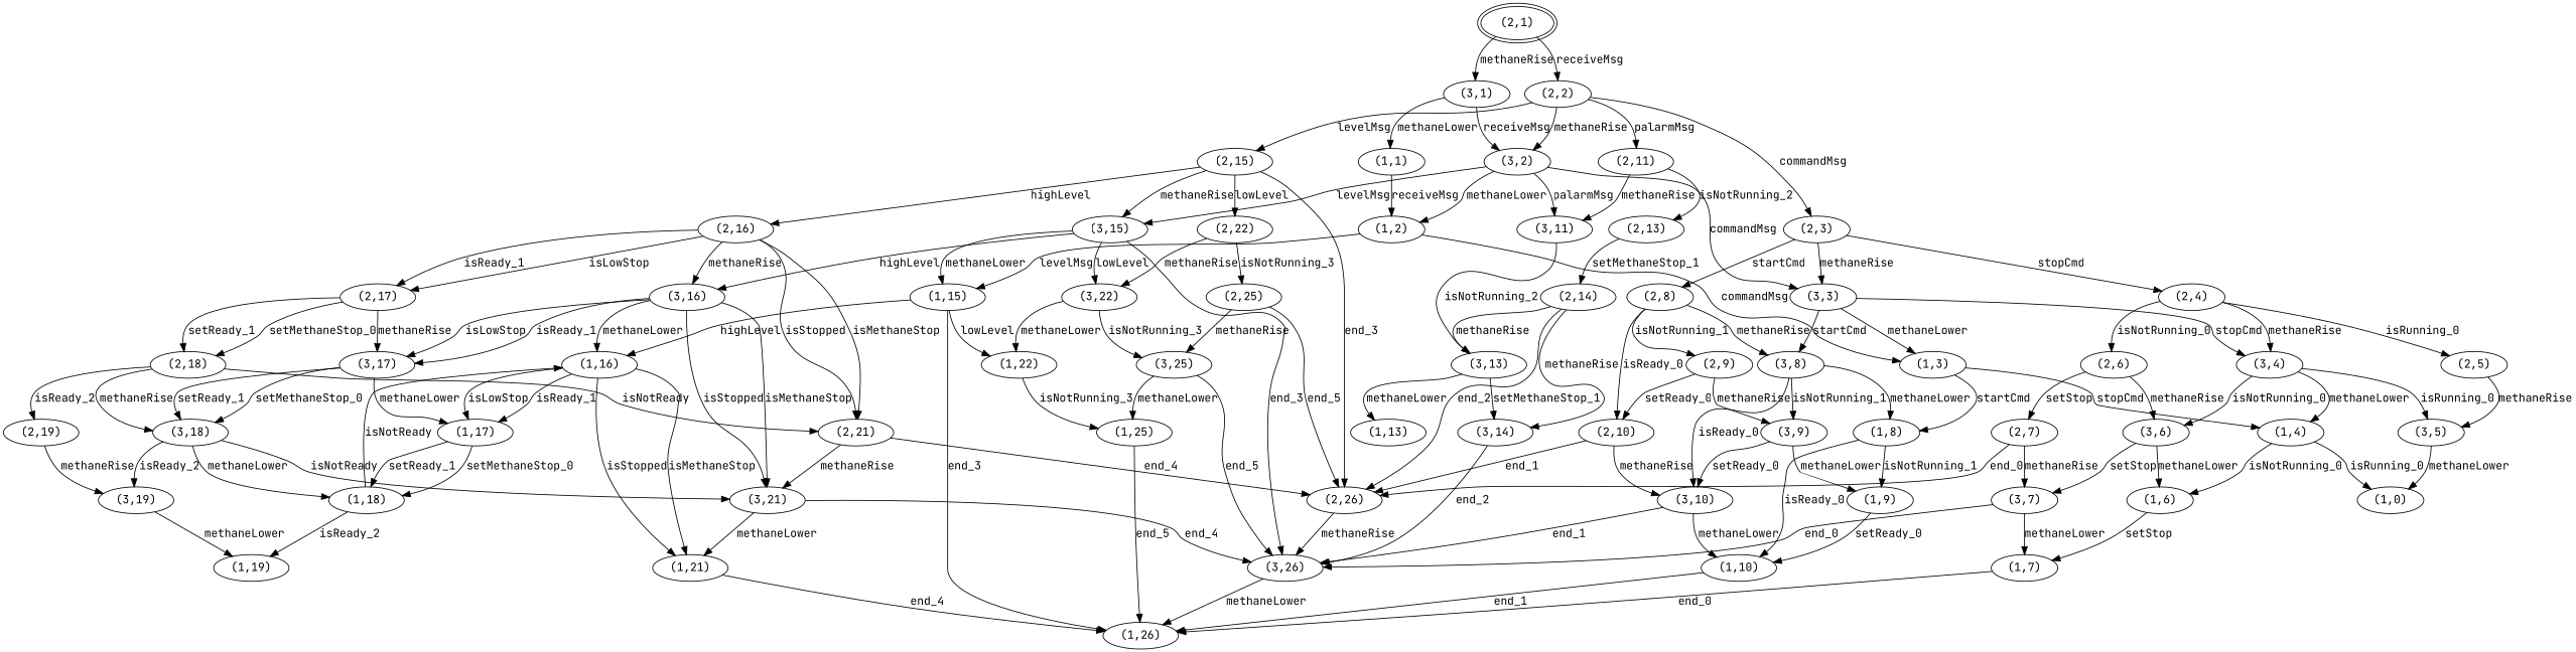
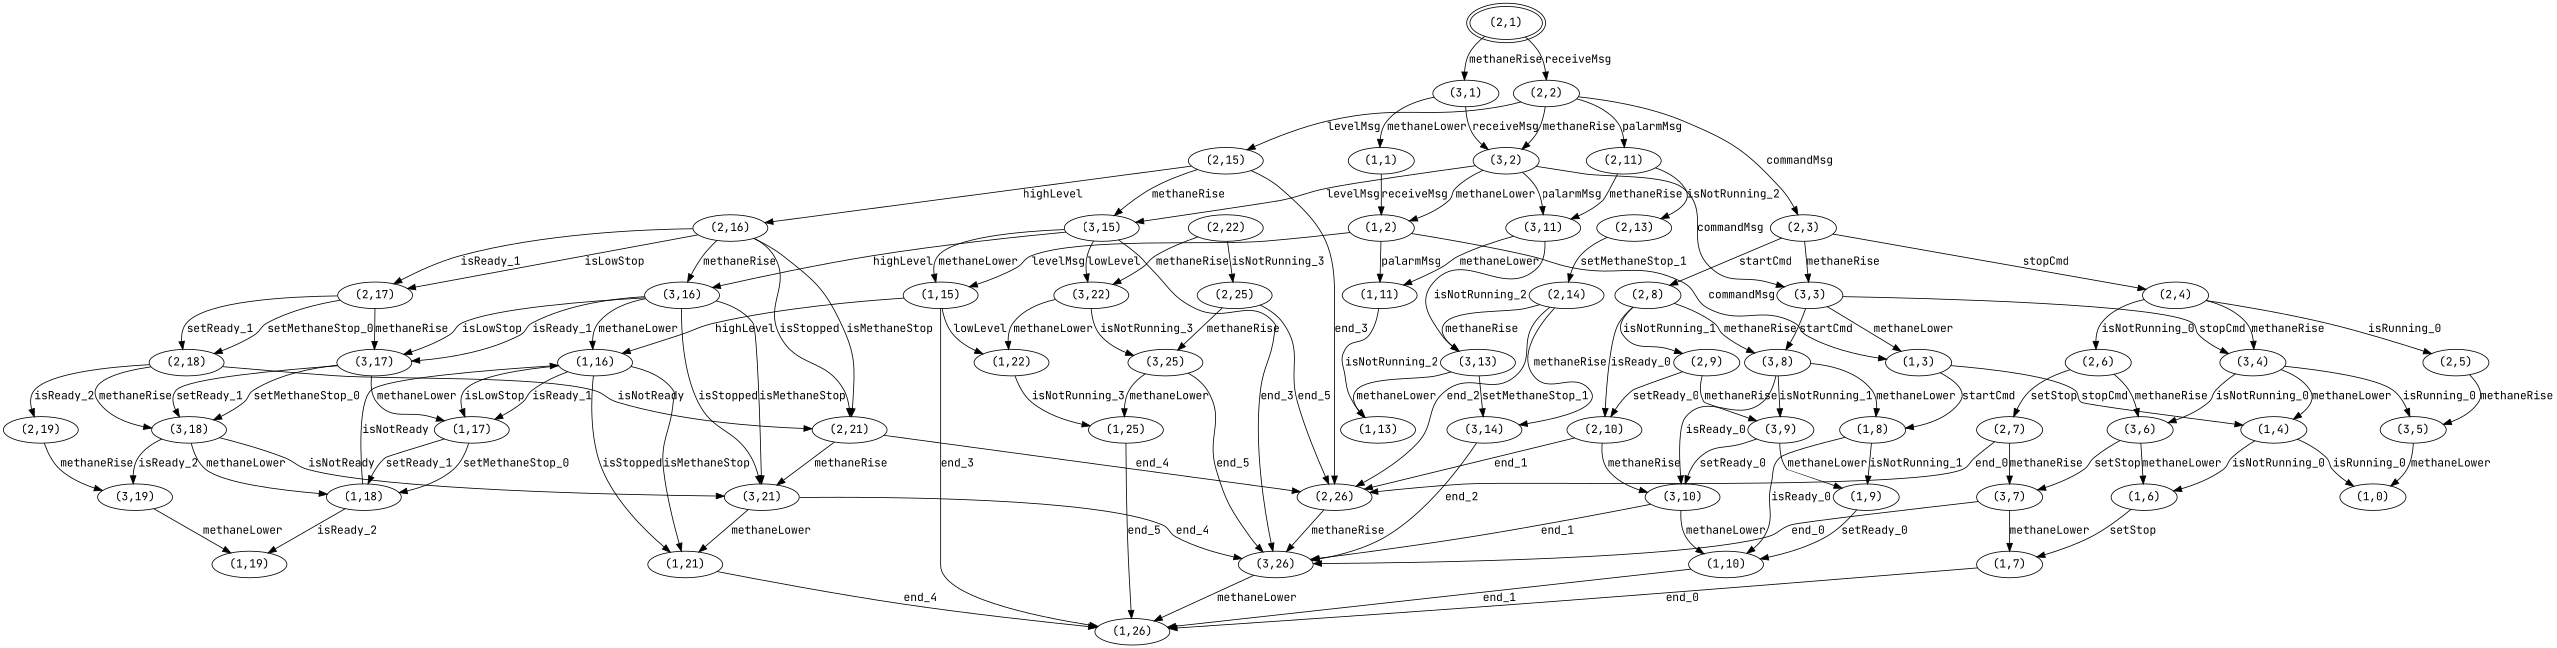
  digraph {
    fontname="JetBrains Mono"
    mclimit=10.0
    nodesep=0.05
    node [fontname="JetBrains Mono"]
    edge [fontname="JetBrains Mono"]
    n1 [height=0.25 label="(2,1)" peripheries=2 width=0.25]
    n2 [height=0.25 label="(3,1)" width=0.25]
    n3 [height=0.25 label="(2,2)" width=0.25]
    n4 [height=0.25 label="(1,1)" width=0.25]
    n5 [height=0.25 label="(3,2)" width=0.25]
    n6 [height=0.25 label="(2,15)" width=0.25]
    n7 [height=0.25 label="(2,11)" width=0.25]
    n8 [height=0.25 label="(2,3)" width=0.25]
    n9 [height=0.25 label="(1,2)" width=0.25]
    n10 [height=0.25 label="(3,15)" width=0.25]
    n11 [height=0.25 label="(3,11)" width=0.25]
    n12 [height=0.25 label="(3,3)" width=0.25]
    n13 [height=0.25 label="(2,22)" width=0.25]
    n14 [height=0.25 label="(2,16)" width=0.25]
    n15 [height=0.25 label="(2,26)" width=0.25]
    n16 [height=0.25 label="(2,13)" width=0.25]
    n17 [height=0.25 label="(2,8)" width=0.25]
    n18 [height=0.25 label="(2,4)" width=0.25]
    n19 [height=0.25 label="(1,15)" width=0.25]
+   n20 [height=0.25 label="(1,11)" width=0.25]
    n21 [height=0.25 label="(1,3)" width=0.25]
    n22 [height=0.25 label="(3,22)" width=0.25]
    n23 [height=0.25 label="(3,16)" width=0.25]
    n24 [height=0.25 label="(3,26)" width=0.25]
    n25 [height=0.25 label="(3,13)" width=0.25]
    n26 [height=0.25 label="(3,8)" width=0.25]
    n27 [height=0.25 label="(3,4)" width=0.25]
    n28 [height=0.25 label="(2,25)" width=0.25]
    n29 [height=0.25 label="(2,21)" width=0.25]
    n30 [height=0.25 label="(2,17)" width=0.25]
    n31 [height=0.25 label="(2,14)" width=0.25]
    n32 [height=0.25 label="(2,10)" width=0.25]
    n33 [height=0.25 label="(2,9)" width=0.25]
    n34 [height=0.25 label="(2,6)" width=0.25]
    n35 [height=0.25 label="(2,5)" width=0.25]
    n36 [height=0.25 label="(1,22)" width=0.25]
    n37 [height=0.25 label="(1,16)" width=0.25]
    n38 [height=0.25 label="(1,26)" width=0.25]
    n39 [height=0.25 label="(1,13)" width=0.25]
    n40 [height=0.25 label="(1,8)" width=0.25]
    n41 [height=0.25 label="(1,4)" width=0.25]
    n42 [height=0.25 label="(3,25)" width=0.25]
    n43 [height=0.25 label="(3,21)" width=0.25]
    n44 [height=0.25 label="(3,17)" width=0.25]
    n45 [height=0.25 label="(3,14)" width=0.25]
    n46 [height=0.25 label="(3,10)" width=0.25]
    n47 [height=0.25 label="(3,9)" width=0.25]
    n48 [height=0.25 label="(3,6)" width=0.25]
    n49 [height=0.25 label="(3,5)" width=0.25]
    n50 [height=0.25 label="(2,18)" width=0.25]
    n51 [height=0.25 label="(2,7)" width=0.25]
    n52 [height=0.25 label="(1,25)" width=0.25]
    n53 [height=0.25 label="(1,21)" width=0.25]
    n54 [height=0.25 label="(1,17)" width=0.25]
    n55 [height=0.25 label="(1,10)" width=0.25]
    n56 [height=0.25 label="(1,9)" width=0.25]
    n57 [height=0.25 label="(1,6)" width=0.25]
    n58 [height=0.25 label="(1,0)" width=0.25]
    n59 [height=0.25 label="(3,18)" width=0.25]
    n60 [height=0.25 label="(3,7)" width=0.25]
    n61 [height=0.25 label="(2,19)" width=0.25]
    n62 [height=0.25 label="(1,18)" width=0.25]
    n63 [height=0.25 label="(1,7)" width=0.25]
    n64 [height=0.25 label="(3,19)" width=0.25]
    n65 [height=0.25 label="(1,19)" width=0.25]
    n1 -> n2 [label=methaneRise]
    n1 -> n3 [label=receiveMsg]
    n2 -> n4 [label=methaneLower]
    n2 -> n5 [label=receiveMsg]
    n3 -> n5 [label=methaneRise]
    n3 -> n6 [label=levelMsg]
    n3 -> n7 [label=palarmMsg]
    n3 -> n8 [label=commandMsg]
    n4 -> n9 [label=receiveMsg]
    n5 -> n9 [label=methaneLower]
    n5 -> n10 [label=levelMsg]
    n5 -> n11 [label=palarmMsg]
    n5 -> n12 [label=commandMsg]
    n6 -> n10 [label=methaneRise]
-   n6 -> n13 [label=lowLevel]
    n6 -> n14 [label=highLevel]
    n6 -> n15 [label=end_3]
    n7 -> n11 [label=methaneRise]
    n7 -> n16 [label=isNotRunning_2]
    n8 -> n12 [label=methaneRise]
    n8 -> n17 [label=startCmd]
    n8 -> n18 [label=stopCmd]
    n9 -> n19 [label=levelMsg]
+   n9 -> n20 [label=palarmMsg]
    n9 -> n21 [label=commandMsg]
    n10 -> n19 [label=methaneLower]
    n10 -> n22 [label=lowLevel]
    n10 -> n23 [label=highLevel]
    n10 -> n24 [label=end_3]
+   n11 -> n20 [label=methaneLower]
    n11 -> n25 [label=isNotRunning_2]
    n12 -> n21 [label=methaneLower]
    n12 -> n26 [label=startCmd]
    n12 -> n27 [label=stopCmd]
    n13 -> n22 [label=methaneRise]
    n13 -> n28 [label=isNotRunning_3]
    n14 -> n23 [label=methaneRise]
    n14 -> n29 [label=isMethaneStop]
    n14 -> n29 [label=isStopped]
    n14 -> n30 [label=isLowStop]
    n14 -> n30 [label=isReady_1]
    n15 -> n24 [label=methaneRise]
    n16 -> n31 [label=setMethaneStop_1]
    n17 -> n26 [label=methaneRise]
    n17 -> n32 [label=isReady_0]
    n17 -> n33 [label=isNotRunning_1]
    n18 -> n27 [label=methaneRise]
    n18 -> n34 [label=isNotRunning_0]
    n18 -> n35 [label=isRunning_0]
    n19 -> n36 [label=lowLevel]
    n19 -> n37 [label=highLevel]
    n19 -> n38 [label=end_3]
+   n20 -> n39 [label=isNotRunning_2]
    n21 -> n40 [label=startCmd]
    n21 -> n41 [label=stopCmd]
    n22 -> n36 [label=methaneLower]
    n22 -> n42 [label=isNotRunning_3]
    n23 -> n37 [label=methaneLower]
    n23 -> n43 [label=isMethaneStop]
    n23 -> n43 [label=isStopped]
    n23 -> n44 [label=isLowStop]
    n23 -> n44 [label=isReady_1]
    n24 -> n38 [label=methaneLower]
    n25 -> n39 [label=methaneLower]
    n25 -> n45 [label=setMethaneStop_1]
    n26 -> n40 [label=methaneLower]
    n26 -> n46 [label=isReady_0]
    n26 -> n47 [label=isNotRunning_1]
    n27 -> n41 [label=methaneLower]
    n27 -> n48 [label=isNotRunning_0]
    n27 -> n49 [label=isRunning_0]
    n28 -> n15 [label=end_5]
    n28 -> n42 [label=methaneRise]
    n29 -> n15 [label=end_4]
    n29 -> n43 [label=methaneRise]
    n30 -> n44 [label=methaneRise]
    n30 -> n50 [label=setMethaneStop_0]
    n30 -> n50 [label=setReady_1]
    n31 -> n15 [label=end_2]
    n31 -> n25 [label=methaneRise]
    n31 -> n45 [label=methaneRise]
    n32 -> n15 [label=end_1]
    n32 -> n46 [label=methaneRise]
    n33 -> n32 [label=setReady_0]
    n33 -> n47 [label=methaneRise]
    n34 -> n48 [label=methaneRise]
    n34 -> n51 [label=setStop]
    n35 -> n49 [label=methaneRise]
    n36 -> n52 [label=isNotRunning_3]
    n37 -> n53 [label=isMethaneStop]
    n37 -> n53 [label=isStopped]
    n37 -> n54 [label=isLowStop]
    n37 -> n54 [label=isReady_1]
    n40 -> n55 [label=isReady_0]
    n40 -> n56 [label=isNotRunning_1]
    n41 -> n57 [label=isNotRunning_0]
    n41 -> n58 [label=isRunning_0]
    n42 -> n24 [label=end_5]
    n42 -> n52 [label=methaneLower]
    n43 -> n24 [label=end_4]
    n43 -> n53 [label=methaneLower]
    n44 -> n54 [label=methaneLower]
    n44 -> n59 [label=setMethaneStop_0]
    n44 -> n59 [label=setReady_1]
    n45 -> n24 [label=end_2]
    n46 -> n24 [label=end_1]
    n46 -> n55 [label=methaneLower]
    n47 -> n46 [label=setReady_0]
    n47 -> n56 [label=methaneLower]
    n48 -> n57 [label=methaneLower]
    n48 -> n60 [label=setStop]
    n49 -> n58 [label=methaneLower]
    n50 -> n29 [label=isNotReady]
    n50 -> n59 [label=methaneRise]
    n50 -> n61 [label=isReady_2]
    n51 -> n15 [label=end_0]
    n51 -> n60 [label=methaneRise]
    n52 -> n38 [label=end_5]
    n53 -> n38 [label=end_4]
    n54 -> n62 [label=setMethaneStop_0]
    n54 -> n62 [label=setReady_1]
    n55 -> n38 [label=end_1]
    n56 -> n55 [label=setReady_0]
    n57 -> n63 [label=setStop]
    n59 -> n43 [label=isNotReady]
    n59 -> n62 [label=methaneLower]
    n59 -> n64 [label=isReady_2]
    n60 -> n24 [label=end_0]
    n60 -> n63 [label=methaneLower]
    n61 -> n64 [label=methaneRise]
    n62 -> n37 [label=isNotReady]
    n62 -> n65 [label=isReady_2]
    n63 -> n38 [label=end_0]
    n64 -> n65 [label=methaneLower]
  }
